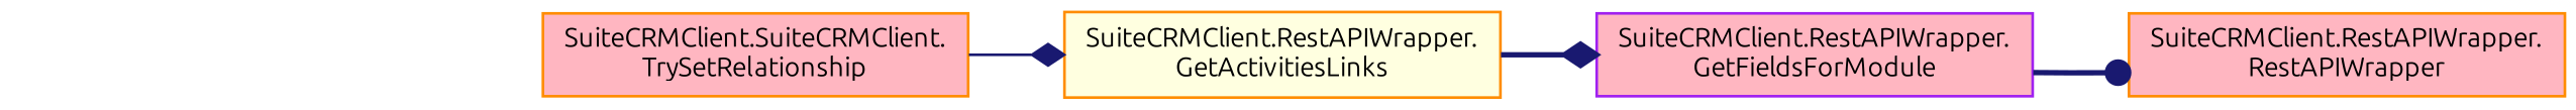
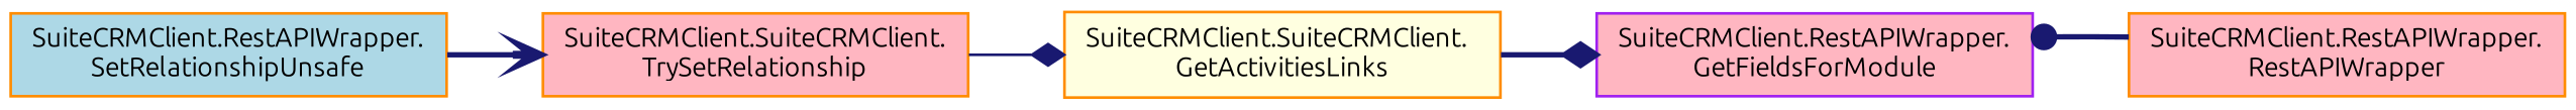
  digraph {
    fontname=Ubuntu
    rankdir=LR
    node [color=darkorange fillcolor=lightpink fontname=Ubuntu fontsize=10 shape=record style=filled]
    edge [arrowhead=diamond color=midnightblue fontname=Ubuntu fontsize=10 labelfontname=Helvetica labelfontsize=10 style=bold]
+   n1 [fillcolor=lightblue fontcolor=black height=0.2 label="SuiteCRMClient.RestAPIWrapper.\lSetRelationshipUnsafe" width=0.4]
    n2 [height=0.2 label="SuiteCRMClient.SuiteCRMClient.\lTrySetRelationship" width=0.4]
-   n3 [fillcolor=lightyellow height=0.2 label="SuiteCRMClient.RestAPIWrapper.\lGetActivitiesLinks" width=0.4]
+   n3 [fillcolor=lightyellow height=0.2 label="SuiteCRMClient.SuiteCRMClient.\lGetActivitiesLinks" width=0.4]
    n4 [color=purple height=0.2 label="SuiteCRMClient.RestAPIWrapper.\lGetFieldsForModule" width=0.4]
    n5 [height=0.2 label="SuiteCRMClient.RestAPIWrapper.\lRestAPIWrapper" width=0.4]
+   n1 -> n2 [arrowhead=vee]
    n2 -> n3 [style=solid]
    n3 -> n4
-   n4 -> n5 [arrowhead=dot]
+   n5 -> n4 [arrowhead=dot]
  }
